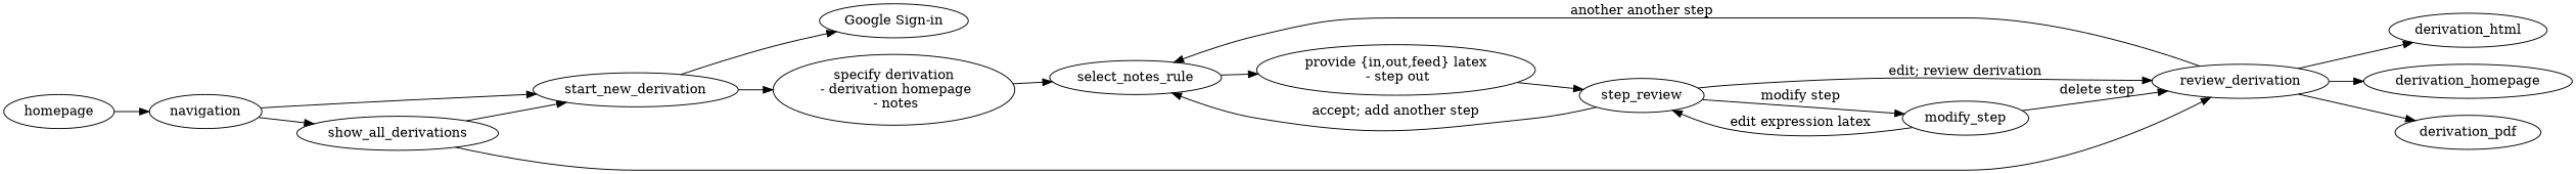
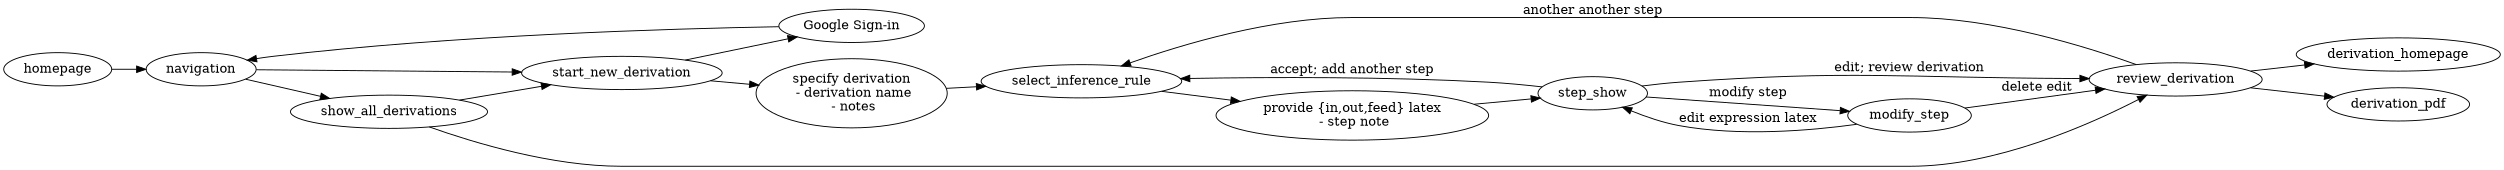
  digraph {
    rankdir=LR
    homepage
    navigation
    start_new_derivation
    show_all_derivations
    n5 [label="Google Sign-in"]
-   n6 [label="specify derivation\n - derivation homepage\n - notes"]
+   n6 [label="specify derivation\n - derivation name\n - notes"]
    review_derivation
-   select_inference_rule [label=select_notes_rule]
-   n9 [label="provide {in,out,feed} latex\n - step out"]
-   derivation_html
+   select_inference_rule
+   n9 [label="provide {in,out,feed} latex\n - step note"]
    n11 [label=derivation_homepage]
    derivation_pdf
-   step_review
+   step_review [label=step_show]
    modify_step
    homepage -> navigation
    navigation -> start_new_derivation
    navigation -> show_all_derivations
    start_new_derivation -> n5
    start_new_derivation -> n6
    show_all_derivations -> start_new_derivation
    show_all_derivations -> review_derivation
+   n5 -> navigation
    n6 -> select_inference_rule
    review_derivation -> select_inference_rule [label="another another step"]
-   review_derivation -> derivation_html
    review_derivation -> n11
    review_derivation -> derivation_pdf
    select_inference_rule -> n9
    n9 -> step_review
    step_review -> review_derivation [label="edit; review derivation"]
    step_review -> select_inference_rule [label="accept; add another step"]
    step_review -> modify_step [label="modify step"]
-   modify_step -> review_derivation [label="delete step"]
+   modify_step -> review_derivation [label="delete edit"]
    modify_step -> step_review [label="edit expression latex"]
  }
